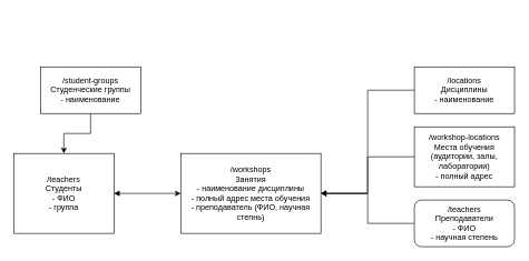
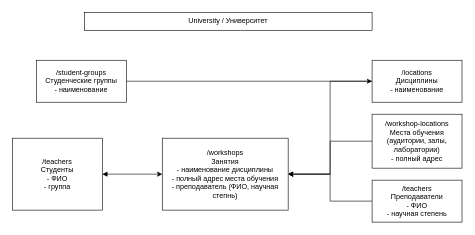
  <mxCell id="0" />
  <mxCell id="1" parent="0" />
- <mxCell id="3" style="edgeStyle=orthogonalEdgeStyle;rounded=0;orthogonalLoop=1;jettySize=auto;html=1;" edge="1" parent="1" source="4" target="6"><mxGeometry relative="1" as="geometry" /></mxCell>
+ <mxCell id="2" value="University / Университет" style="rounded=0;whiteSpace=wrap;html=1;" vertex="1" parent="1"><mxGeometry x="140" y="20" width="480" height="30" as="geometry" /></mxCell>
+ <mxCell id="3" style="edgeStyle=orthogonalEdgeStyle;rounded=0;orthogonalLoop=1;jettySize=auto;html=1;" edge="1" parent="1" source="4" target="8"><mxGeometry relative="1" as="geometry" /></mxCell>
  <mxCell id="4" value="/student-groups&lt;br&gt;Студенческие группы&lt;br&gt;- наименование" style="rounded=0;whiteSpace=wrap;html=1;" vertex="1" parent="1"><mxGeometry x="60" y="100" width="150" height="70" as="geometry" /></mxCell>
  <mxCell id="5" style="edgeStyle=orthogonalEdgeStyle;rounded=0;orthogonalLoop=1;jettySize=auto;html=1;entryX=0;entryY=0.5;entryDx=0;entryDy=0;startArrow=block;startFill=1;" edge="1" parent="1" source="6" target="13"><mxGeometry relative="1" as="geometry" /></mxCell>
  <mxCell id="6" value="/teachers&lt;br&gt;Студенты&lt;br&gt;- ФИО&lt;br&gt;- группа" style="rounded=0;whiteSpace=wrap;html=1;" vertex="1" parent="1"><mxGeometry x="20" y="230" width="150" height="120" as="geometry" /></mxCell>
  <mxCell id="7" style="edgeStyle=orthogonalEdgeStyle;rounded=0;orthogonalLoop=1;jettySize=auto;html=1;entryX=1;entryY=0.5;entryDx=0;entryDy=0;" edge="1" parent="1" source="8" target="13"><mxGeometry relative="1" as="geometry" /></mxCell>
  <mxCell id="8" value="/locations&lt;br&gt;Дисциплины&lt;br&gt;- наименование" style="rounded=0;whiteSpace=wrap;html=1;" vertex="1" parent="1"><mxGeometry x="620" y="100" width="150" height="70" as="geometry" /></mxCell>
  <mxCell id="9" style="edgeStyle=orthogonalEdgeStyle;rounded=0;orthogonalLoop=1;jettySize=auto;html=1;" edge="1" parent="1" source="10" target="13"><mxGeometry relative="1" as="geometry" /></mxCell>
  <mxCell id="10" value="/workshop-locations&lt;br&gt;Места обучения&lt;br&gt;(аудитории, залы, лаборатории)&lt;br&gt;- полный адрес" style="rounded=0;whiteSpace=wrap;html=1;" vertex="1" parent="1"><mxGeometry x="620" y="190" width="150" height="90" as="geometry" /></mxCell>
  <mxCell id="11" style="edgeStyle=orthogonalEdgeStyle;rounded=0;orthogonalLoop=1;jettySize=auto;html=1;" edge="1" parent="1" source="12" target="13"><mxGeometry relative="1" as="geometry" /></mxCell>
- <mxCell id="12" value="/teachers&lt;br&gt;Преподаватели&lt;br&gt;- ФИО&lt;br&gt;- научная степень" style="whiteSpace=wrap;html=1;rounded=1;" vertex="1" parent="1"><mxGeometry x="620" y="300" width="150" height="70" as="geometry" /></mxCell>
+ <mxCell id="12" value="/teachers&lt;br&gt;Преподаватели&lt;br&gt;- ФИО&lt;br&gt;- научная степень" style="rounded=0;whiteSpace=wrap;html=1;" vertex="1" parent="1"><mxGeometry x="620" y="300" width="150" height="70" as="geometry" /></mxCell>
  <mxCell id="13" value="/workshops&lt;br&gt;Занятия&lt;br&gt;- наименование дисциплины&lt;br&gt;- полный адрес места обучения&lt;br&gt;- преподаватель (ФИО, научная степнь)" style="rounded=0;whiteSpace=wrap;html=1;" vertex="1" parent="1"><mxGeometry x="270" y="230" width="210" height="120" as="geometry" /></mxCell>
